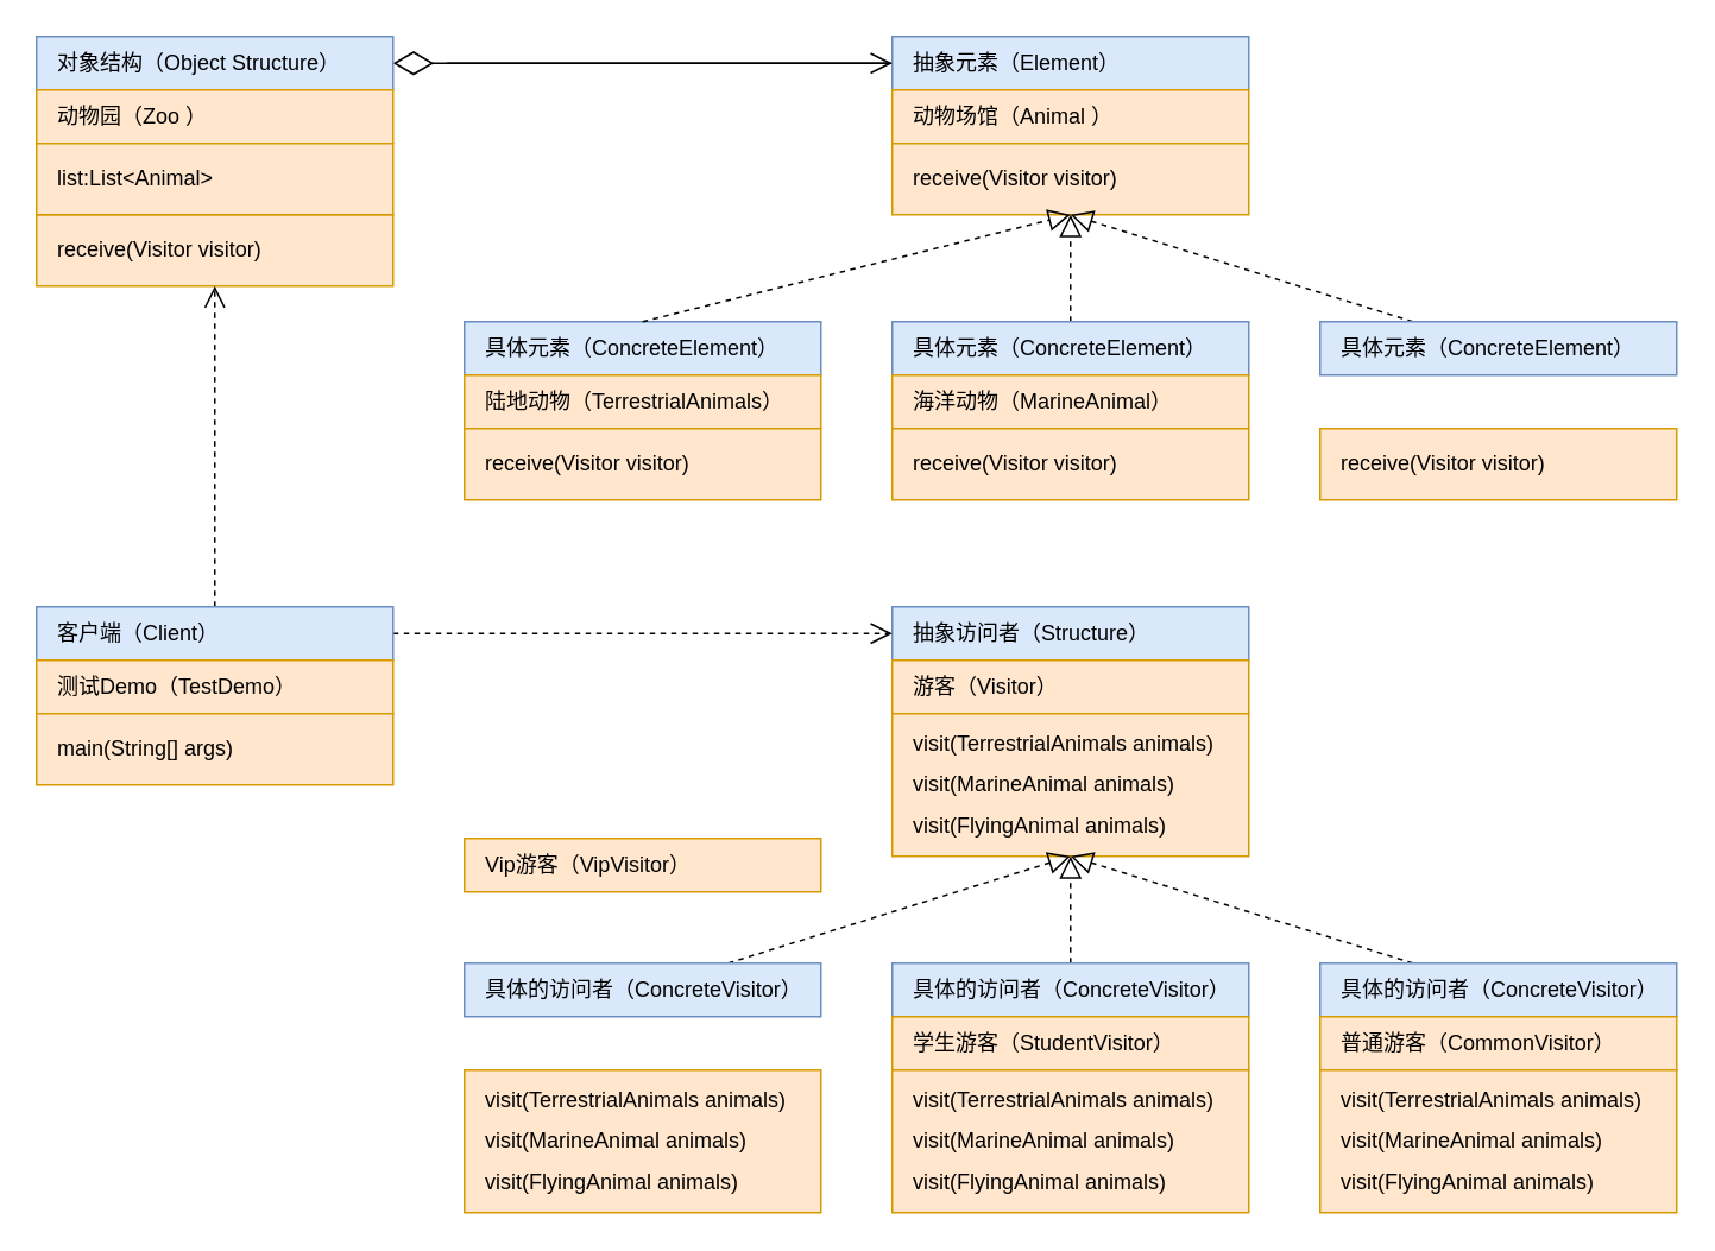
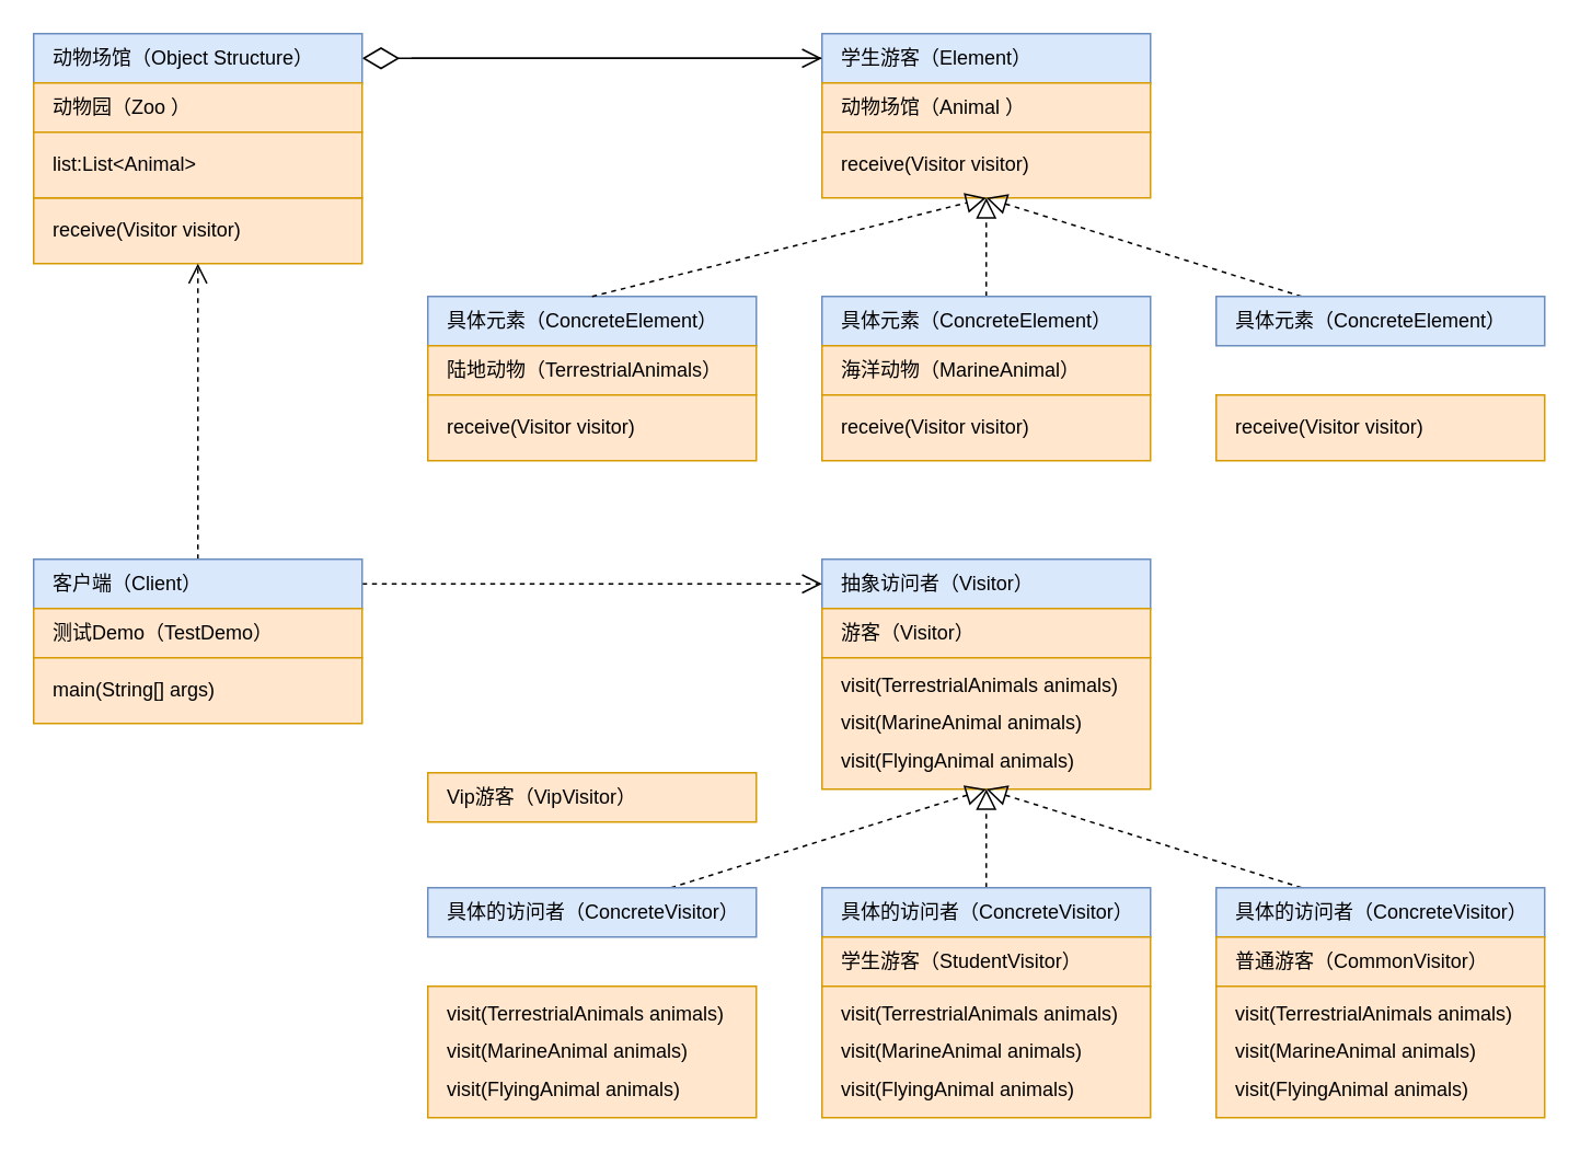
  <mxCell id="0" />
  <mxCell id="1" parent="0" />
  <mxCell id="2" style="edgeStyle=none;rounded=0;orthogonalLoop=1;jettySize=auto;html=1;endArrow=diamondThin;endFill=0;strokeWidth=1;endSize=20;" edge="1" parent="1" source="3" target="33"><mxGeometry relative="1" as="geometry" /></mxCell>
- <mxCell id="3" value="抽象元素（Element）" style="rounded=0;whiteSpace=wrap;html=1;fillColor=#dae8fc;strokeColor=#6c8ebf;align=left;spacingLeft=10;" vertex="1" parent="1"><mxGeometry x="500" y="20" width="200" height="30" as="geometry" /></mxCell>
+ <mxCell id="3" value="学生游客（Element）" style="rounded=0;whiteSpace=wrap;html=1;fillColor=#dae8fc;strokeColor=#6c8ebf;align=left;spacingLeft=10;" vertex="1" parent="1"><mxGeometry x="500" y="20" width="200" height="30" as="geometry" /></mxCell>
  <mxCell id="4" value="&lt;span style=&quot;line-height: 1&quot;&gt;动物场馆（Animal&amp;nbsp;）&lt;/span&gt;" style="rounded=0;whiteSpace=wrap;html=1;fillColor=#ffe6cc;strokeColor=#d79b00;align=left;spacingLeft=10;" vertex="1" parent="1"><mxGeometry x="500" y="50" width="200" height="30" as="geometry" /></mxCell>
  <mxCell id="5" value="receive(Visitor visitor)" style="rounded=0;whiteSpace=wrap;html=1;fillColor=#ffe6cc;strokeColor=#d79b00;align=left;spacingLeft=10;" vertex="1" parent="1"><mxGeometry x="500" y="80" width="200" height="40" as="geometry" /></mxCell>
  <mxCell id="6" value="具体元素（ConcreteElement）" style="rounded=0;whiteSpace=wrap;html=1;fillColor=#dae8fc;strokeColor=#6c8ebf;align=left;spacingLeft=10;" vertex="1" parent="1"><mxGeometry x="260" y="180" width="200" height="30" as="geometry" /></mxCell>
  <mxCell id="7" value="&lt;span&gt;陆地动物（TerrestrialAnimals）&lt;/span&gt;" style="rounded=0;whiteSpace=wrap;html=1;fillColor=#ffe6cc;strokeColor=#d79b00;align=left;spacingLeft=10;" vertex="1" parent="1"><mxGeometry x="260" y="210" width="200" height="30" as="geometry" /></mxCell>
  <mxCell id="8" value="receive(Visitor visitor)" style="rounded=0;whiteSpace=wrap;html=1;fillColor=#ffe6cc;strokeColor=#d79b00;align=left;spacingLeft=10;" vertex="1" parent="1"><mxGeometry x="260" y="240" width="200" height="40" as="geometry" /></mxCell>
  <mxCell id="9" style="edgeStyle=orthogonalEdgeStyle;rounded=0;orthogonalLoop=1;jettySize=auto;html=1;entryX=0.5;entryY=1;entryDx=0;entryDy=0;endArrow=block;endFill=0;align=left;spacingLeft=10;endSize=10;dashed=1;" edge="1" parent="1" source="10" target="5"><mxGeometry relative="1" as="geometry" /></mxCell>
  <mxCell id="10" value="具体元素（ConcreteElement）" style="rounded=0;whiteSpace=wrap;html=1;fillColor=#dae8fc;strokeColor=#6c8ebf;align=left;spacingLeft=10;" vertex="1" parent="1"><mxGeometry x="500" y="180" width="200" height="30" as="geometry" /></mxCell>
  <mxCell id="11" value="&lt;span&gt;海洋动物（MarineAnimal）&lt;/span&gt;" style="rounded=0;whiteSpace=wrap;html=1;fillColor=#ffe6cc;strokeColor=#d79b00;align=left;spacingLeft=10;" vertex="1" parent="1"><mxGeometry x="500" y="210" width="200" height="30" as="geometry" /></mxCell>
  <mxCell id="12" value="receive(Visitor visitor)" style="rounded=0;whiteSpace=wrap;html=1;fillColor=#ffe6cc;strokeColor=#d79b00;align=left;spacingLeft=10;" vertex="1" parent="1"><mxGeometry x="500" y="240" width="200" height="40" as="geometry" /></mxCell>
  <mxCell id="13" style="edgeStyle=none;rounded=0;orthogonalLoop=1;jettySize=auto;html=1;endArrow=block;endFill=0;entryX=0.5;entryY=1;entryDx=0;entryDy=0;align=left;spacingLeft=10;endSize=10;dashed=1;" edge="1" parent="1" source="14" target="5"><mxGeometry relative="1" as="geometry" /></mxCell>
  <mxCell id="14" value="具体元素（ConcreteElement）" style="rounded=0;whiteSpace=wrap;html=1;fillColor=#dae8fc;strokeColor=#6c8ebf;align=left;spacingLeft=10;" vertex="1" parent="1"><mxGeometry x="740" y="180" width="200" height="30" as="geometry" /></mxCell>
  <mxCell id="15" value="receive(Visitor visitor)" style="rounded=0;whiteSpace=wrap;html=1;fillColor=#ffe6cc;strokeColor=#d79b00;align=left;spacingLeft=10;" vertex="1" parent="1"><mxGeometry x="740" y="240" width="200" height="40" as="geometry" /></mxCell>
  <mxCell id="16" style="rounded=0;orthogonalLoop=1;jettySize=auto;html=1;entryX=0.5;entryY=1;entryDx=0;entryDy=0;endArrow=block;endFill=0;exitX=0.5;exitY=0;exitDx=0;exitDy=0;align=left;spacingLeft=10;endSize=10;dashed=1;" edge="1" parent="1" source="6" target="5"><mxGeometry relative="1" as="geometry"><mxPoint x="610" y="190" as="sourcePoint" /><mxPoint x="610" y="130" as="targetPoint" /></mxGeometry></mxCell>
- <mxCell id="17" value="抽象访问者（Structure）" style="rounded=0;whiteSpace=wrap;html=1;fillColor=#dae8fc;strokeColor=#6c8ebf;align=left;spacingLeft=10;" vertex="1" parent="1"><mxGeometry x="500" y="340" width="200" height="30" as="geometry" /></mxCell>
+ <mxCell id="17" value="抽象访问者（Visitor）" style="rounded=0;whiteSpace=wrap;html=1;fillColor=#dae8fc;strokeColor=#6c8ebf;align=left;spacingLeft=10;" vertex="1" parent="1"><mxGeometry x="500" y="340" width="200" height="30" as="geometry" /></mxCell>
  <mxCell id="18" value="&lt;span&gt;游客（Visitor）&lt;/span&gt;" style="rounded=0;whiteSpace=wrap;html=1;fillColor=#ffe6cc;strokeColor=#d79b00;align=left;spacingLeft=10;" vertex="1" parent="1"><mxGeometry x="500" y="370" width="200" height="30" as="geometry" /></mxCell>
  <mxCell id="19" value="&lt;p style=&quot;line-height: 1.9&quot;&gt;visit(TerrestrialAnimals animals)&lt;br&gt;visit(MarineAnimal animals)&lt;br&gt;visit(FlyingAnimal animals)&lt;/p&gt;" style="rounded=0;whiteSpace=wrap;html=1;fillColor=#ffe6cc;strokeColor=#d79b00;align=left;spacingLeft=10;" vertex="1" parent="1"><mxGeometry x="500" y="400" width="200" height="80" as="geometry" /></mxCell>
  <mxCell id="20" style="edgeStyle=none;rounded=0;orthogonalLoop=1;jettySize=auto;html=1;entryX=0.5;entryY=1;entryDx=0;entryDy=0;endArrow=block;endFill=0;endSize=10;dashed=1;" edge="1" parent="1" source="21" target="19"><mxGeometry relative="1" as="geometry" /></mxCell>
  <mxCell id="21" value="具体的访问者（ConcreteVisitor）" style="rounded=0;whiteSpace=wrap;html=1;fillColor=#dae8fc;strokeColor=#6c8ebf;align=left;spacingLeft=10;" vertex="1" parent="1"><mxGeometry x="260" y="540" width="200" height="30" as="geometry" /></mxCell>
  <mxCell id="22" value="&lt;span&gt;Vip游客（VipVisitor）&lt;/span&gt;" style="rounded=0;whiteSpace=wrap;html=1;fillColor=#ffe6cc;strokeColor=#d79b00;align=left;spacingLeft=10;" vertex="1" parent="1"><mxGeometry x="260" y="470" width="200" height="30" as="geometry" /></mxCell>
  <mxCell id="23" value="&lt;p style=&quot;line-height: 1.9&quot;&gt;visit(TerrestrialAnimals animals)&lt;br&gt;visit(MarineAnimal animals)&lt;br&gt;visit(FlyingAnimal animals)&lt;/p&gt;" style="rounded=0;whiteSpace=wrap;html=1;fillColor=#ffe6cc;strokeColor=#d79b00;align=left;spacingLeft=10;" vertex="1" parent="1"><mxGeometry x="260" y="600" width="200" height="80" as="geometry" /></mxCell>
  <mxCell id="24" style="edgeStyle=none;rounded=0;orthogonalLoop=1;jettySize=auto;html=1;endArrow=block;endFill=0;endSize=10;dashed=1;" edge="1" parent="1" source="25" target="19"><mxGeometry relative="1" as="geometry" /></mxCell>
  <mxCell id="25" value="具体的访问者（ConcreteVisitor）" style="rounded=0;whiteSpace=wrap;html=1;fillColor=#dae8fc;strokeColor=#6c8ebf;align=left;spacingLeft=10;" vertex="1" parent="1"><mxGeometry x="500" y="540" width="200" height="30" as="geometry" /></mxCell>
  <mxCell id="26" value="&lt;span&gt;学生游客（StudentVisitor）&lt;/span&gt;" style="rounded=0;whiteSpace=wrap;html=1;fillColor=#ffe6cc;strokeColor=#d79b00;align=left;spacingLeft=10;" vertex="1" parent="1"><mxGeometry x="500" y="570" width="200" height="30" as="geometry" /></mxCell>
  <mxCell id="27" value="&lt;p style=&quot;line-height: 1.9&quot;&gt;visit(TerrestrialAnimals animals)&lt;br&gt;visit(MarineAnimal animals)&lt;br&gt;visit(FlyingAnimal animals)&lt;/p&gt;" style="rounded=0;whiteSpace=wrap;html=1;fillColor=#ffe6cc;strokeColor=#d79b00;align=left;spacingLeft=10;" vertex="1" parent="1"><mxGeometry x="500" y="600" width="200" height="80" as="geometry" /></mxCell>
  <mxCell id="28" style="edgeStyle=none;rounded=0;orthogonalLoop=1;jettySize=auto;html=1;endArrow=block;endFill=0;entryX=0.5;entryY=1;entryDx=0;entryDy=0;endSize=10;dashed=1;" edge="1" parent="1" source="29" target="19"><mxGeometry relative="1" as="geometry" /></mxCell>
  <mxCell id="29" value="具体的访问者（ConcreteVisitor）" style="rounded=0;whiteSpace=wrap;html=1;fillColor=#dae8fc;strokeColor=#6c8ebf;align=left;spacingLeft=10;" vertex="1" parent="1"><mxGeometry x="740" y="540" width="200" height="30" as="geometry" /></mxCell>
  <mxCell id="30" value="&lt;span&gt;普通游客（CommonVisitor）&lt;/span&gt;" style="rounded=0;whiteSpace=wrap;html=1;fillColor=#ffe6cc;strokeColor=#d79b00;align=left;spacingLeft=10;" vertex="1" parent="1"><mxGeometry x="740" y="570" width="200" height="30" as="geometry" /></mxCell>
  <mxCell id="31" value="&lt;p style=&quot;line-height: 1.9&quot;&gt;visit(TerrestrialAnimals animals)&lt;br&gt;visit(MarineAnimal animals)&lt;br&gt;visit(FlyingAnimal animals)&lt;/p&gt;" style="rounded=0;whiteSpace=wrap;html=1;fillColor=#ffe6cc;strokeColor=#d79b00;align=left;spacingLeft=10;" vertex="1" parent="1"><mxGeometry x="740" y="600" width="200" height="80" as="geometry" /></mxCell>
  <mxCell id="32" style="edgeStyle=none;rounded=0;orthogonalLoop=1;jettySize=auto;html=1;entryX=0;entryY=0.5;entryDx=0;entryDy=0;endArrow=open;endFill=0;strokeWidth=1;endSize=10;" edge="1" parent="1" target="3"><mxGeometry relative="1" as="geometry"><mxPoint x="250" y="35" as="sourcePoint" /></mxGeometry></mxCell>
- <mxCell id="33" value="对象结构（Object Structure）" style="rounded=0;whiteSpace=wrap;html=1;fillColor=#dae8fc;strokeColor=#6c8ebf;align=left;spacingLeft=10;" vertex="1" parent="1"><mxGeometry x="20" y="20" width="200" height="30" as="geometry" /></mxCell>
+ <mxCell id="33" value="动物场馆（Object Structure）" style="rounded=0;whiteSpace=wrap;html=1;fillColor=#dae8fc;strokeColor=#6c8ebf;align=left;spacingLeft=10;" vertex="1" parent="1"><mxGeometry x="20" y="20" width="200" height="30" as="geometry" /></mxCell>
  <mxCell id="34" value="&lt;span&gt;动物园（Zoo ）&lt;/span&gt;" style="rounded=0;whiteSpace=wrap;html=1;fillColor=#ffe6cc;strokeColor=#d79b00;align=left;spacingLeft=10;" vertex="1" parent="1"><mxGeometry x="20" y="50" width="200" height="30" as="geometry" /></mxCell>
  <mxCell id="35" value="receive(Visitor visitor)" style="rounded=0;whiteSpace=wrap;html=1;fillColor=#ffe6cc;strokeColor=#d79b00;align=left;spacingLeft=10;" vertex="1" parent="1"><mxGeometry x="20" y="120" width="200" height="40" as="geometry" /></mxCell>
  <mxCell id="36" value="list:List&amp;lt;Animal&amp;gt;" style="rounded=0;whiteSpace=wrap;html=1;fillColor=#ffe6cc;strokeColor=#d79b00;align=left;spacingLeft=10;" vertex="1" parent="1"><mxGeometry x="20" y="80" width="200" height="40" as="geometry" /></mxCell>
  <mxCell id="37" style="edgeStyle=none;rounded=0;orthogonalLoop=1;jettySize=auto;html=1;dashed=1;endArrow=open;endFill=0;endSize=10;strokeWidth=1;" edge="1" parent="1" source="39" target="17"><mxGeometry relative="1" as="geometry" /></mxCell>
  <mxCell id="38" style="edgeStyle=none;rounded=0;orthogonalLoop=1;jettySize=auto;html=1;entryX=0.5;entryY=1;entryDx=0;entryDy=0;dashed=1;endArrow=open;endFill=0;endSize=10;strokeWidth=1;" edge="1" parent="1" source="39" target="35"><mxGeometry relative="1" as="geometry" /></mxCell>
  <mxCell id="39" value="客户端（Client）" style="rounded=0;whiteSpace=wrap;html=1;fillColor=#dae8fc;strokeColor=#6c8ebf;align=left;spacingLeft=10;" vertex="1" parent="1"><mxGeometry x="20" y="340" width="200" height="30" as="geometry" /></mxCell>
  <mxCell id="40" value="&lt;span&gt;测试Demo（TestDemo）&lt;/span&gt;" style="rounded=0;whiteSpace=wrap;html=1;fillColor=#ffe6cc;strokeColor=#d79b00;align=left;spacingLeft=10;" vertex="1" parent="1"><mxGeometry x="20" y="370" width="200" height="30" as="geometry" /></mxCell>
  <mxCell id="41" value="main(String[] args)" style="rounded=0;whiteSpace=wrap;html=1;fillColor=#ffe6cc;strokeColor=#d79b00;align=left;spacingLeft=10;" vertex="1" parent="1"><mxGeometry x="20" y="400" width="200" height="40" as="geometry" /></mxCell>
